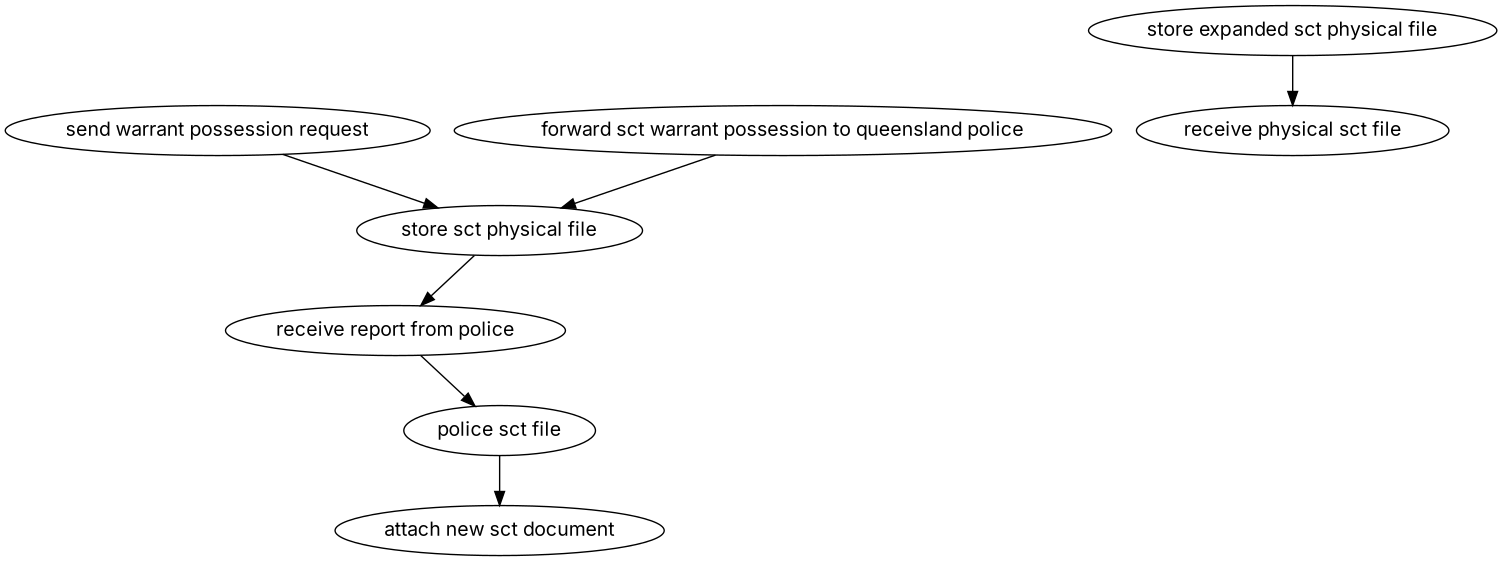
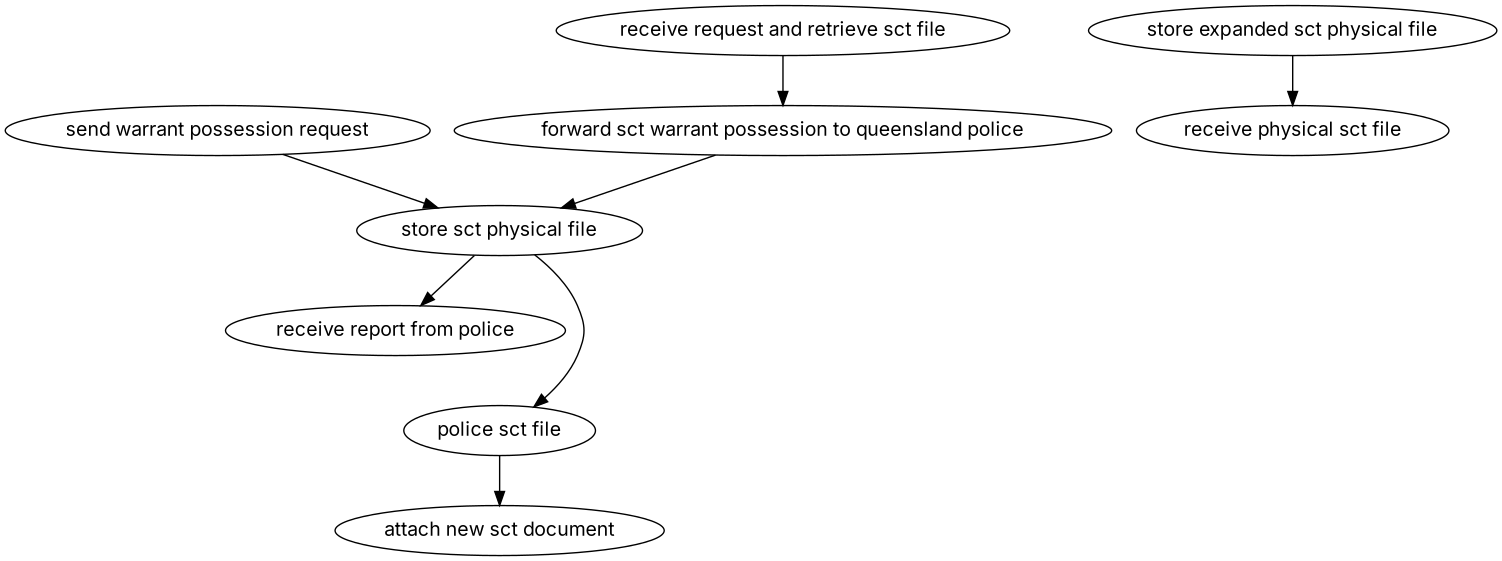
  strict digraph {
    fontname=Inter
    node [fontname=Inter]
    edge [attrs="{'type': 'flow', 'label': 'flow'}" fontname=Inter]
    "send warrant possession request" [attrs="{'type': 'Activity', 'label': 'send warrant possession request'}"]
    "store sct physical file" [attrs="{'type': 'Activity', 'label': 'store sct physical file'}"]
+   "receive request and retrieve sct file" [attrs="{'type': 'Activity', 'label': 'receive request and retrieve sct file'}"]
    "forward sct warrant possession to queensland police" [attrs="{'type': 'Activity', 'label': 'forward sct warrant possession to queensland police'}"]
    "receive report from police" [attrs="{'type': 'Activity', 'label': 'receive report from police'}"]
    n6 [attrs="{'type': 'Activity', 'label': 'retrieve sct file'}" label="police sct file"]
    "attach new sct document" [attrs="{'type': 'Activity', 'label': 'attach new sct document'}"]
    "store expanded sct physical file" [attrs="{'type': 'Activity', 'label': 'store expanded sct physical file'}"]
    "receive physical sct file" [attrs="{'type': 'Activity', 'label': 'receive physical sct file'}"]
    "send warrant possession request" -> "store sct physical file"
    "store sct physical file" -> "receive report from police"
+   "receive request and retrieve sct file" -> "forward sct warrant possession to queensland police"
    "forward sct warrant possession to queensland police" -> "store sct physical file"
-   "receive report from police" -> n6
+   "store sct physical file" -> n6
    n6 -> "attach new sct document"
    "store expanded sct physical file" -> "receive physical sct file"
  }
